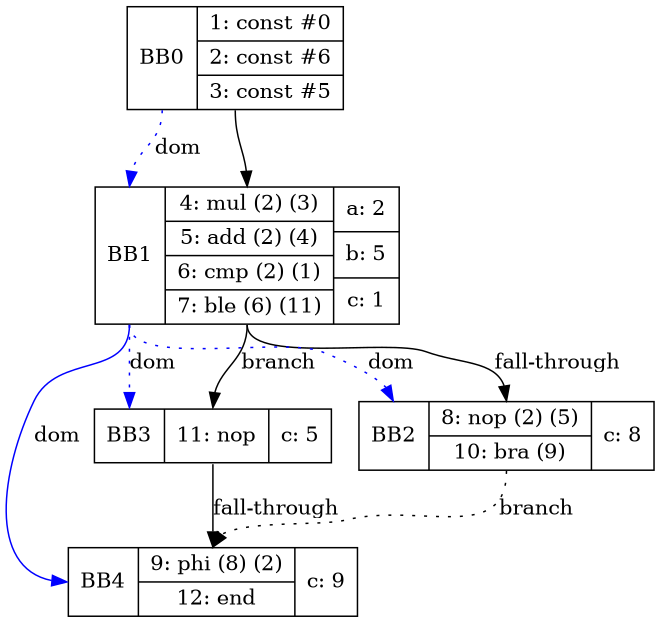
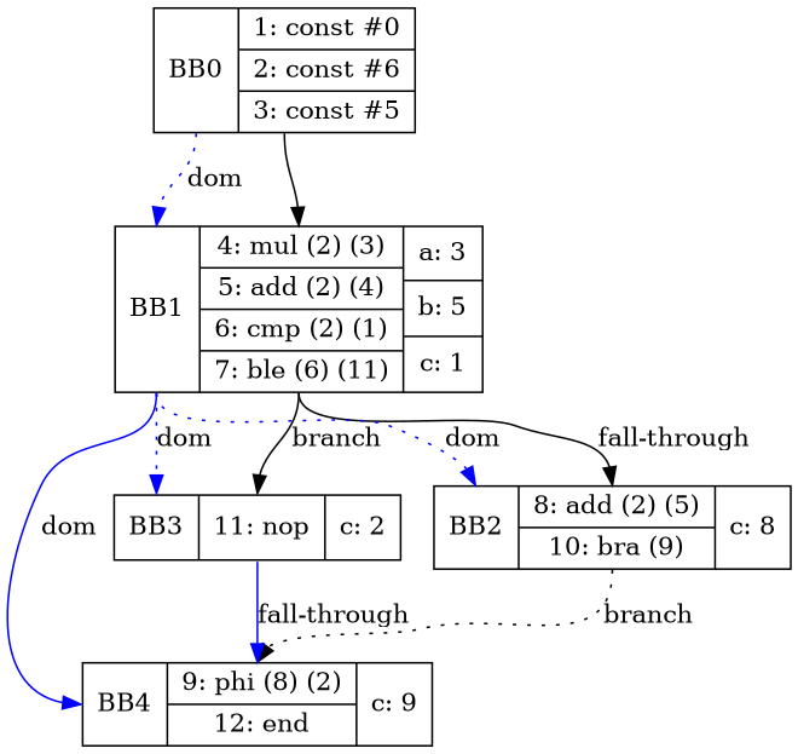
  digraph {
    node [shape=record]
    edge [headport=n tailport=s]
    n1 [label="<b>BB0|{1: const #0|2: const #6|3: const #5}"]
-   n2 [label="<b>BB1|{4: mul (2) (3)|5: add (2) (4)|6: cmp (2) (1)|7: ble (6) (11)} | {a: 2|b: 5|c: 1}"]
-   n3 [label="<b>BB2|{8: nop (2) (5)|10: bra (9)} | {c: 8}"]
-   n4 [label="<b>BB3|{11: nop} | {c: 5}"]
+   n2 [label="<b>BB1|{4: mul (2) (3)|5: add (2) (4)|6: cmp (2) (1)|7: ble (6) (11)} | {a: 3|b: 5|c: 1}"]
+   n3 [label="<b>BB2|{8: add (2) (5)|10: bra (9)} | {c: 8}"]
+   n4 [label="<b>BB3|{11: nop} | {c: 2}"]
    n5 [label="<b>BB4|{9: phi (8) (2)|12: end} | {c: 9}"]
    n1 -> n2
    n1 -> n2 [color=blue headport=b label=dom style=dotted tailport=b]
    n2 -> n3 [label="fall-through"]
    n2 -> n3 [color=blue headport=b label=dom style=dotted tailport=b]
    n2 -> n4 [label=branch]
    n2 -> n4 [color=blue headport=b label=dom style=dotted tailport=b]
    n2 -> n5 [color=blue headport=b label=dom style=solid tailport=b]
    n3 -> n5 [label=branch style=dotted]
-   n4 -> n5 [label="fall-through"]
+   n4 -> n5 [label="fall-through" color=blue]
  }
